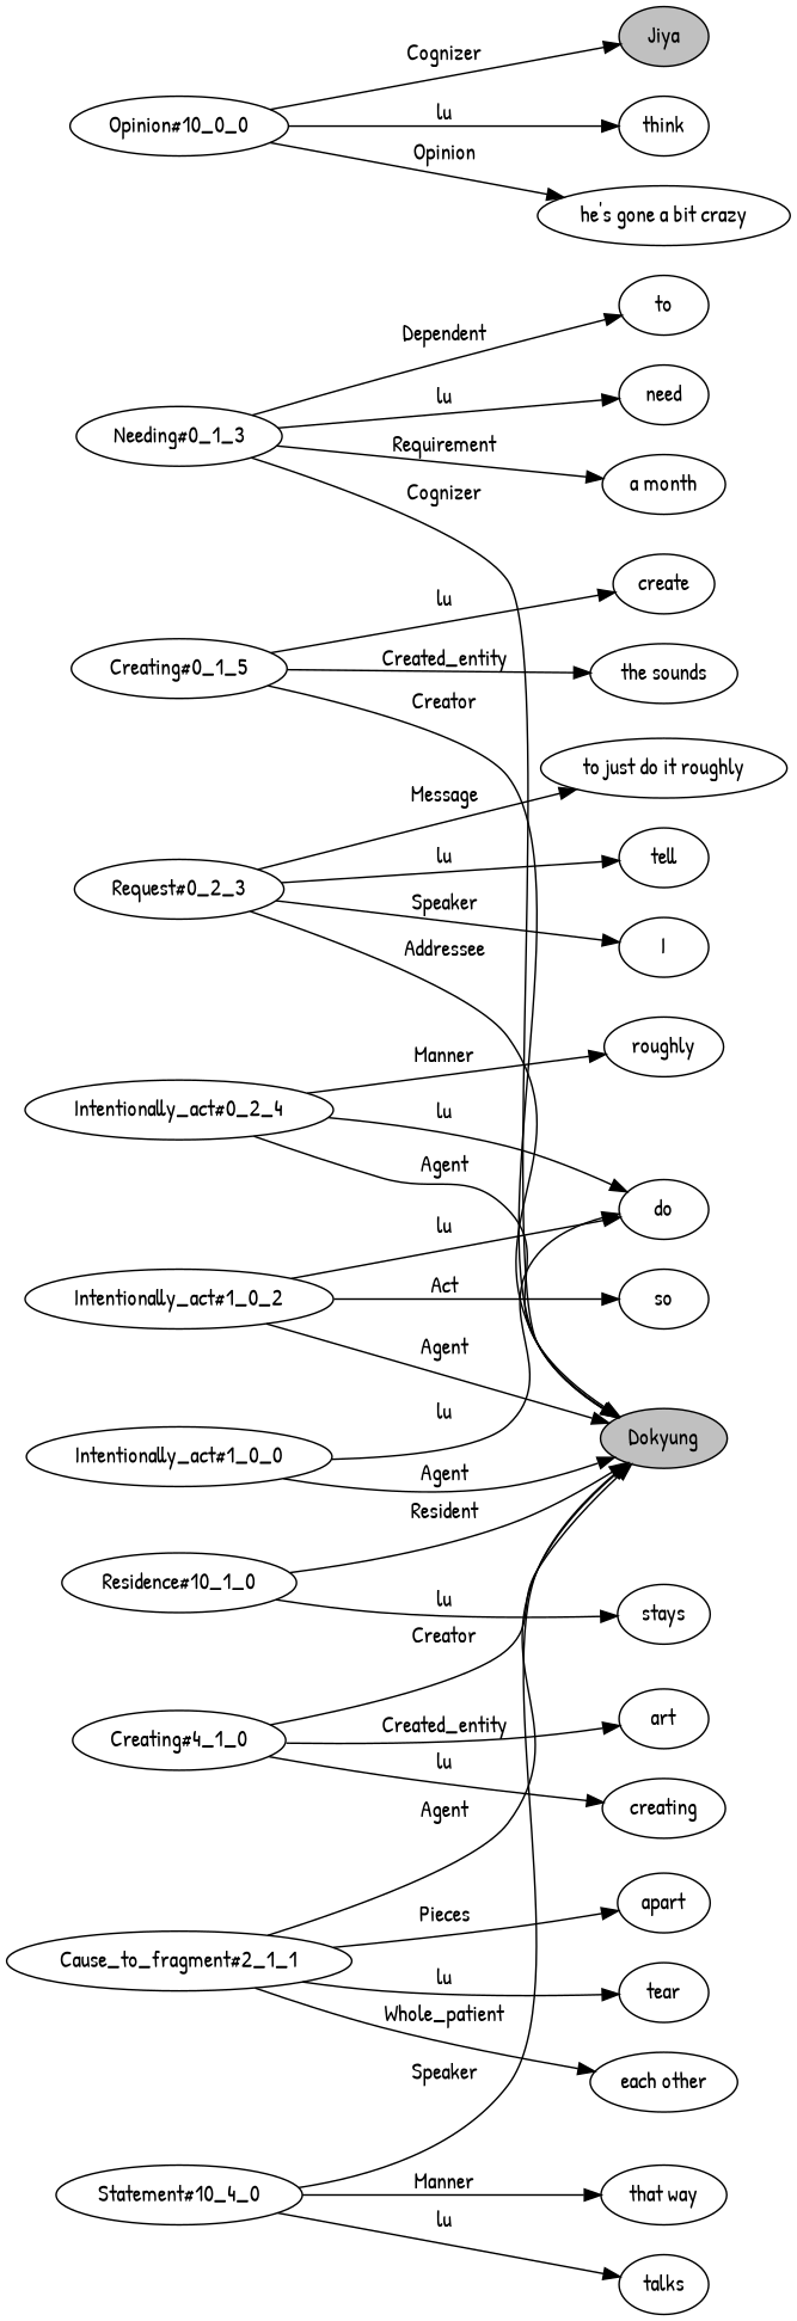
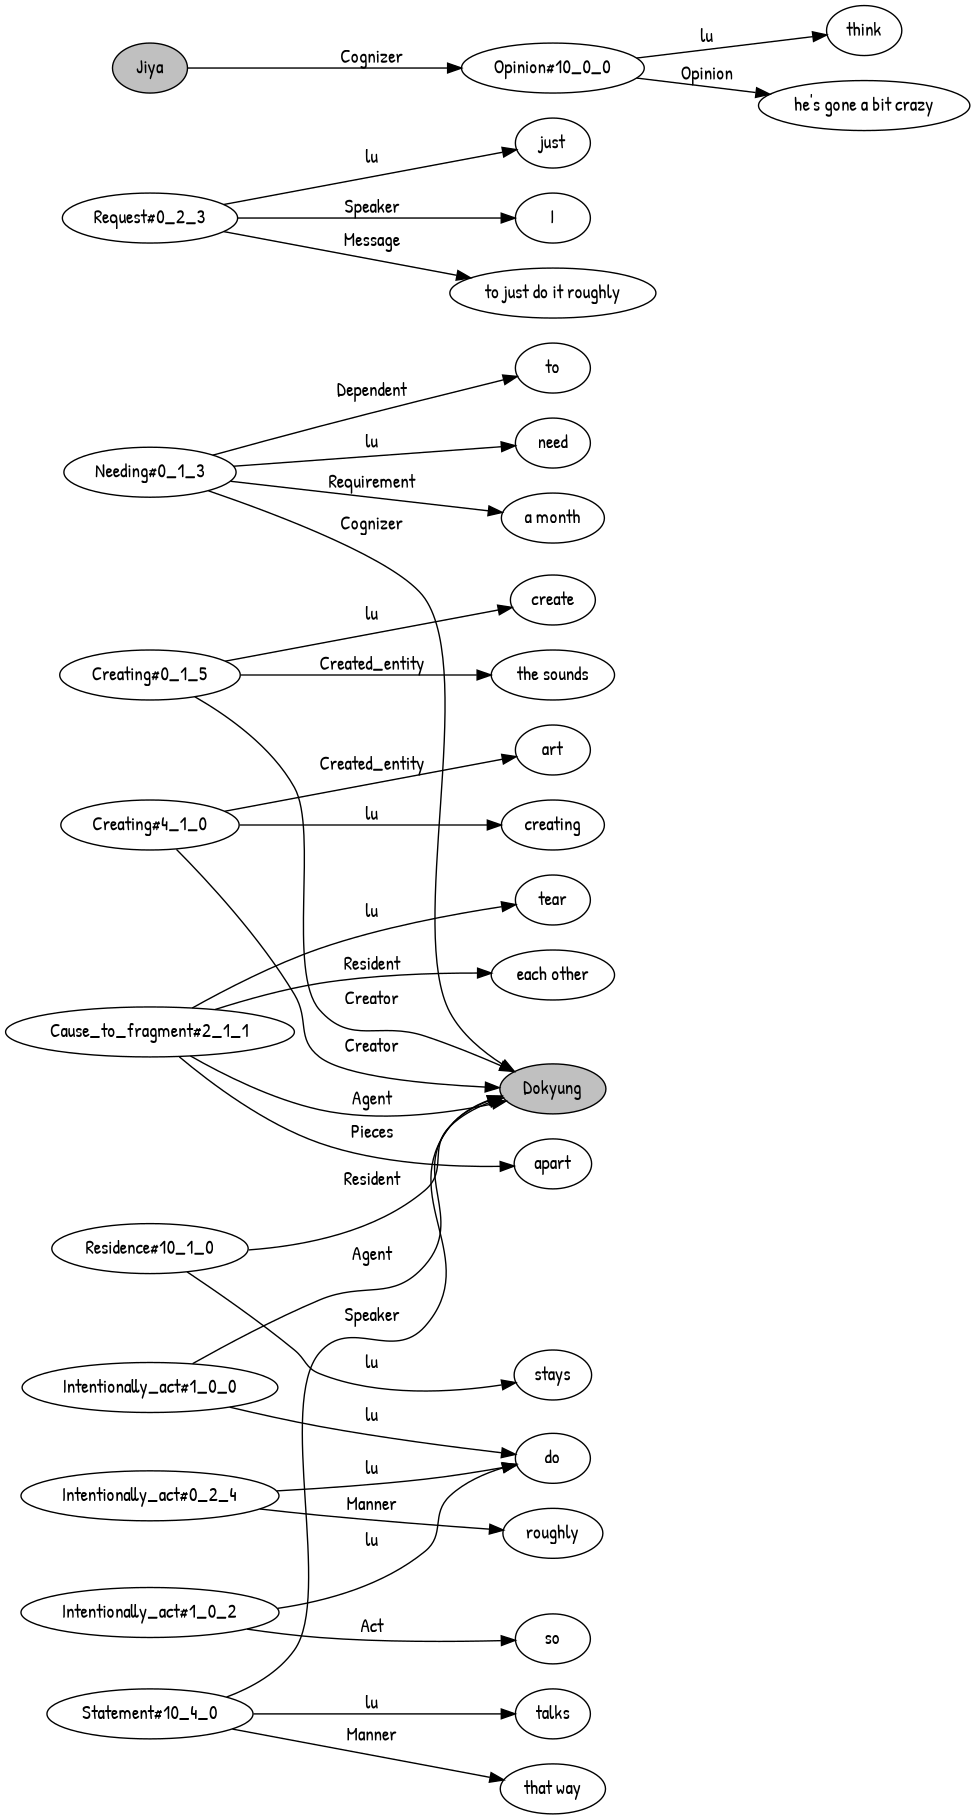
  digraph {
    fontname="Patrick Hand"
    rankdir=LR
    node [fontname="Patrick Hand"]
    edge [fontname="Patrick Hand"]
    n1 [fillcolor=gray label=Dokyung style=filled]
    n2 [label="Needing#0_1_3"]
    n3 [label=need]
    n4 [label="a month"]
    n5 [label=to]
    n6 [label="Creating#0_1_5"]
    n7 [label=create]
    n8 [label="the sounds"]
    n9 [label="Request#0_2_3"]
-   n10 [label=tell]
+   n10 [label=just]
    n11 [label=I]
    n12 [label="to just do it roughly"]
    n13 [label="Intentionally_act#0_2_4"]
    n14 [label=do]
    n15 [label=roughly]
    n16 [label="Intentionally_act#1_0_0"]
    n17 [label="Intentionally_act#1_0_2"]
    n18 [label=so]
    n19 [label="Creating#4_1_0"]
    n20 [label=creating]
    n21 [label=art]
    n22 [label="Cause_to_fragment#2_1_1"]
    n23 [label=tear]
    n24 [label="each other"]
    n25 [label=apart]
    n26 [label="Residence#10_1_0"]
    n27 [label=stays]
    n28 [label="Statement#10_4_0"]
    n29 [label=talks]
    n30 [label="that way"]
    n31 [fillcolor=gray label=Jiya style=filled]
    n32 [label="Opinion#10_0_0"]
    n33 [label=think]
    n34 [label="he's gone a bit crazy"]
    n2 -> n1 [label=Cognizer]
    n2 -> n3 [label=lu]
    n2 -> n4 [label=Requirement]
    n2 -> n5 [label=Dependent]
    n6 -> n1 [label=Creator]
    n6 -> n7 [label=lu]
    n6 -> n8 [label=Created_entity]
-   n9 -> n1 [label=Addressee]
    n9 -> n10 [label=lu]
    n9 -> n11 [label=Speaker]
    n9 -> n12 [label=Message]
-   n13 -> n1 [label=Agent]
    n13 -> n14 [label=lu]
    n13 -> n15 [label=Manner]
    n16 -> n1 [label=Agent]
    n16 -> n14 [label=lu]
-   n17 -> n1 [label=Agent]
    n17 -> n14 [label=lu]
    n17 -> n18 [label=Act]
    n19 -> n1 [label=Creator]
    n19 -> n20 [label=lu]
    n19 -> n21 [label=Created_entity]
    n22 -> n1 [label=Agent]
    n22 -> n23 [label=lu]
-   n22 -> n24 [label=Whole_patient]
+   n22 -> n24 [label=Resident]
    n22 -> n25 [label=Pieces]
    n26 -> n1 [label=Resident]
    n26 -> n27 [label=lu]
    n28 -> n1 [label=Speaker]
    n28 -> n29 [label=lu]
    n28 -> n30 [label=Manner]
-   n32 -> n31 [label=Cognizer]
+   n31 -> n32 [label=Cognizer]
    n32 -> n33 [label=lu]
    n32 -> n34 [label=Opinion]
  }
